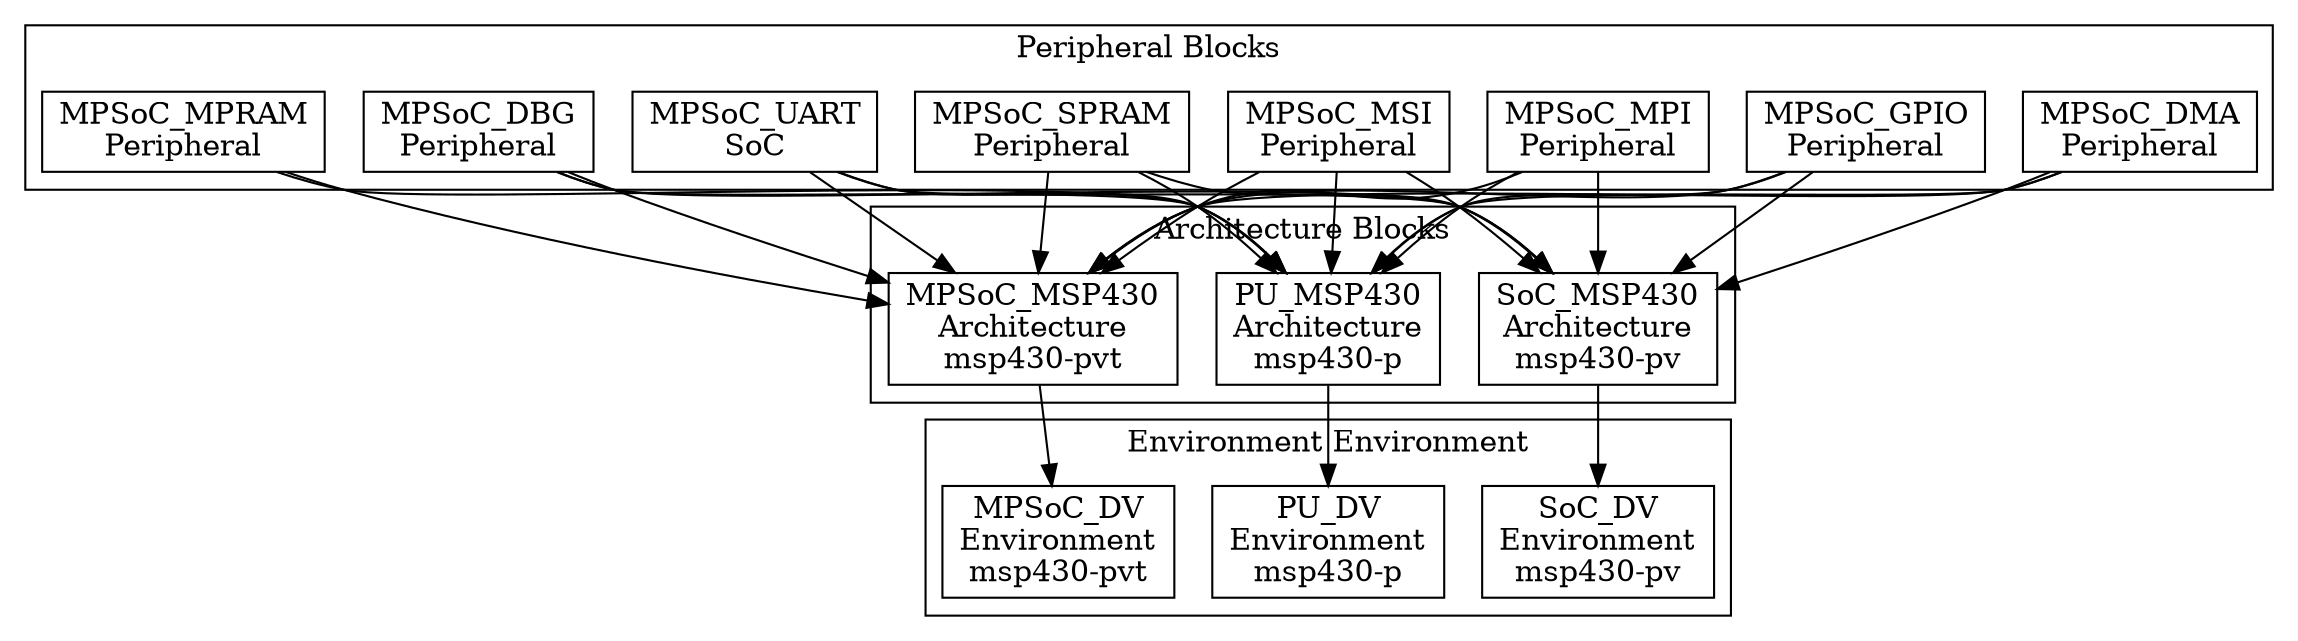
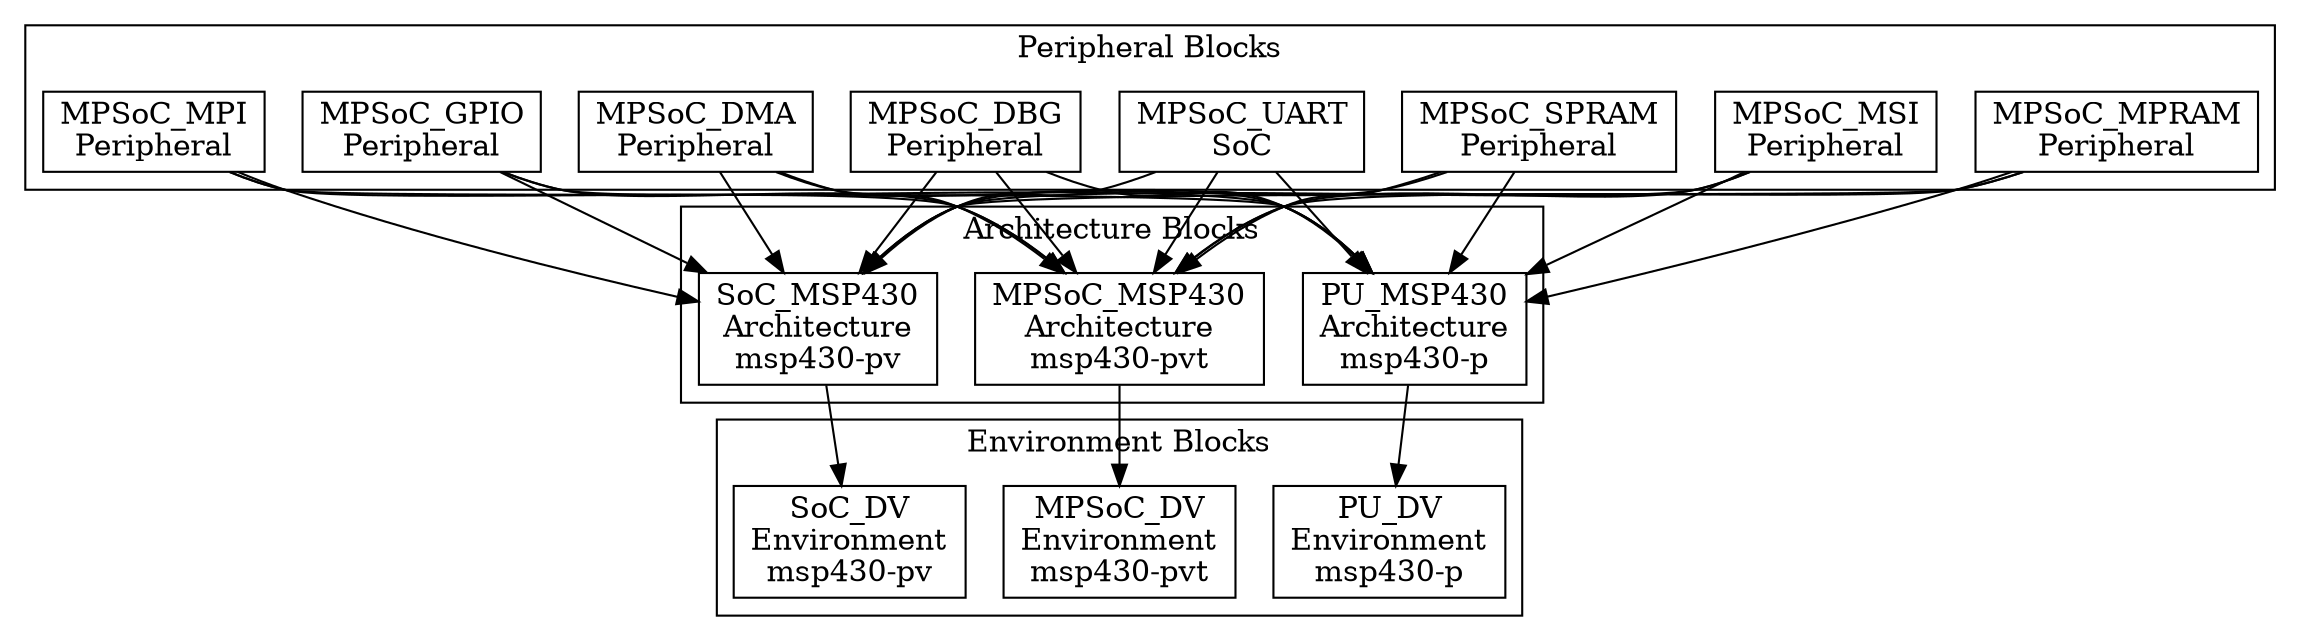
  digraph {
    rankdir=TB
    node [shape=record]
    n1 [label="MPSoC_DBG\nPeripheral"]
    n2 [label="MPSoC_DMA\nPeripheral"]
    n3 [label="MPSoC_GPIO\nPeripheral"]
    n4 [label="MPSoC_MPI\nPeripheral"]
    n5 [label="MPSoC_MPRAM\nPeripheral"]
    n6 [label="MPSoC_MSI\nPeripheral"]
    n7 [label="MPSoC_SPRAM\nPeripheral"]
    n8 [label="MPSoC_UART\nSoC"]
    n9 [label="MPSoC_MSP430\nArchitecture\nmsp430-pvt"]
    n10 [label="SoC_MSP430\nArchitecture\nmsp430-pv"]
    n11 [label="PU_MSP430\nArchitecture\nmsp430-p"]
    n12 [label="MPSoC_DV\nEnvironment\nmsp430-pvt"]
    n13 [label="SoC_DV\nEnvironment\nmsp430-pv"]
    n14 [label="PU_DV\nEnvironment\nmsp430-p"]
    subgraph cluster_1 {
      label="Peripheral Blocks"
      n1
      n2
      n3
      n4
      n5
      n6
      n7
      n8
    }
    subgraph cluster_2 {
      label="Architecture Blocks"
      n9
      n10
      n11
    }
    subgraph cluster_3 {
-     label="Environment Environment"
+     label="Environment Blocks"
      n12
      n13
      n14
    }
    n1 -> n9
    n1 -> n10
    n1 -> n11
    n2 -> n9
    n2 -> n10
    n2 -> n11
    n3 -> n9
    n3 -> n10
    n3 -> n11
    n4 -> n9
    n4 -> n10
    n4 -> n11
    n5 -> n9
+   n5 -> n10
    n5 -> n11
    n6 -> n9
    n6 -> n10
    n6 -> n11
    n7 -> n9
    n7 -> n10
    n7 -> n11
    n8 -> n9
    n8 -> n10
    n8 -> n11
    n9 -> n12
    n10 -> n13
    n11 -> n14
  }
